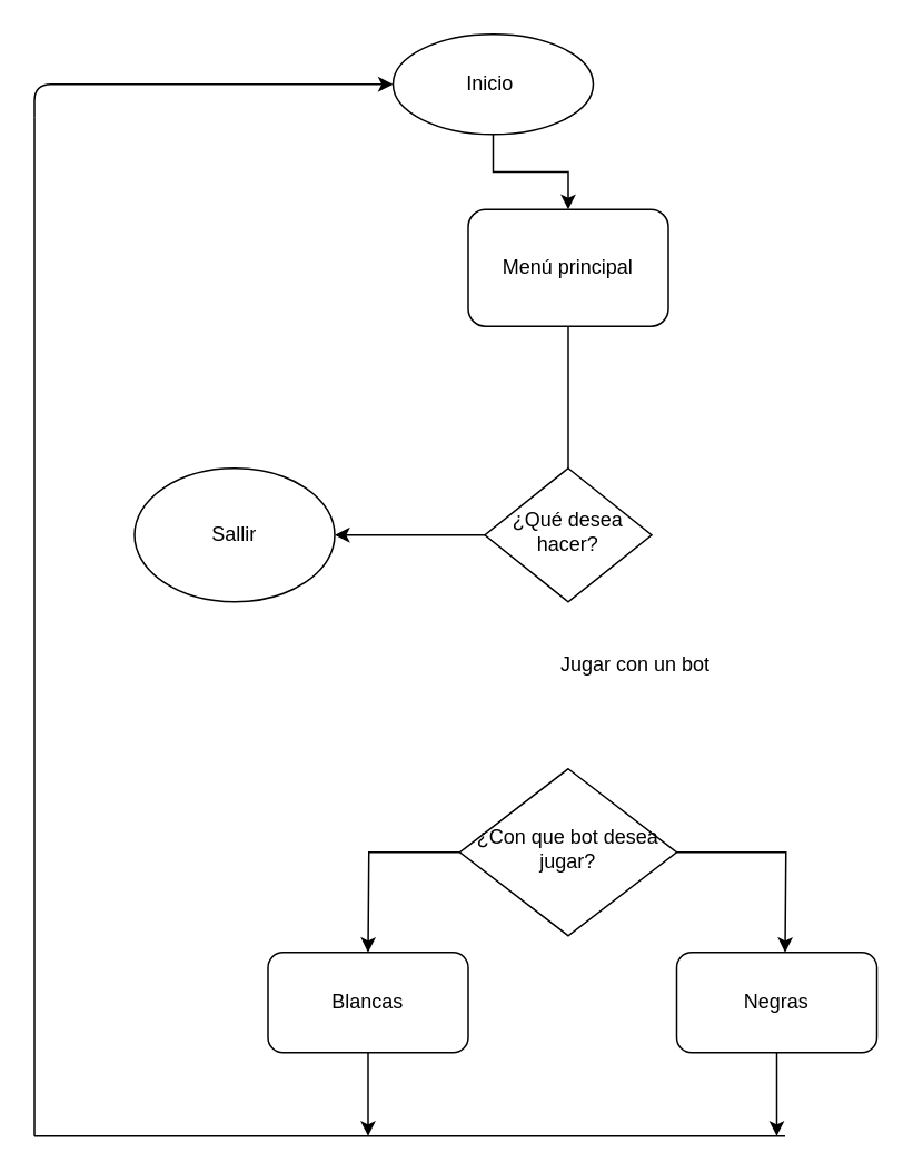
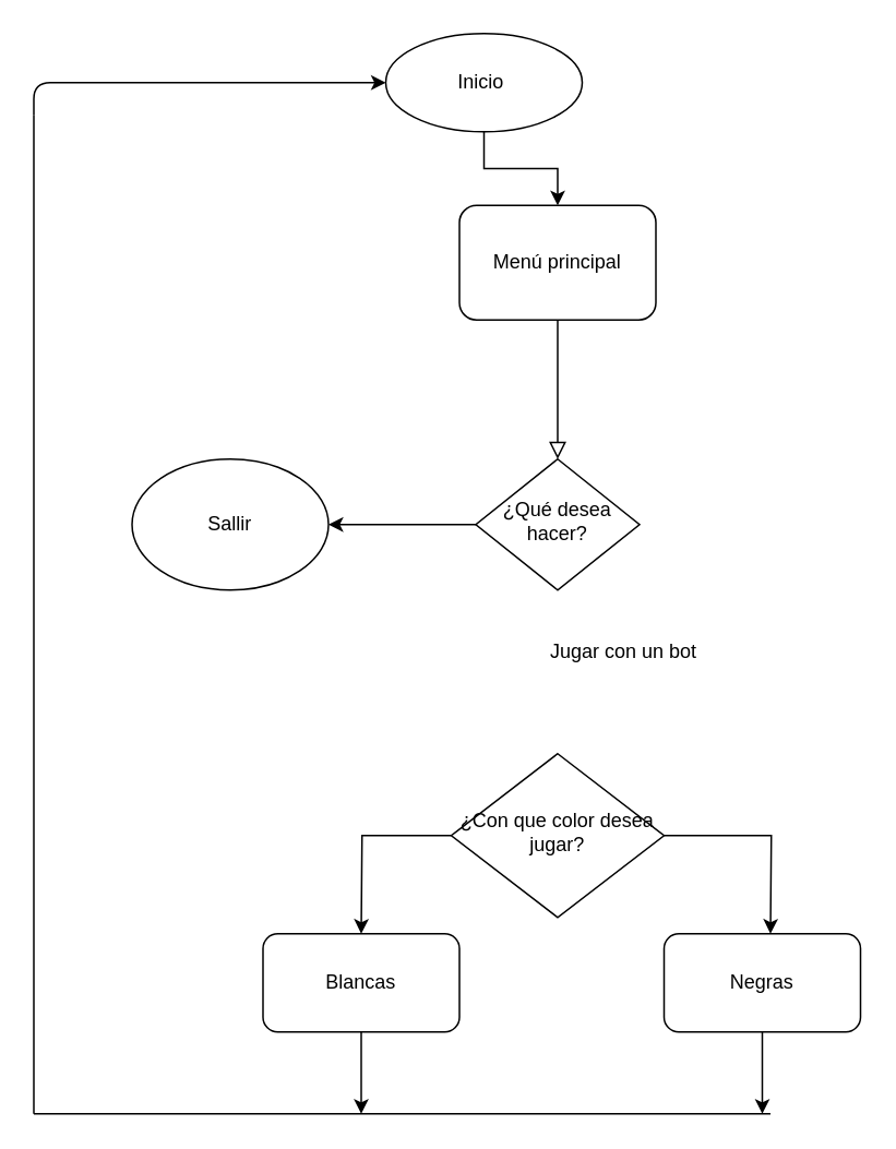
  <mxCell id="0" />
  <mxCell id="1" parent="0" />
- <mxCell id="2" value="" style="rounded=0;html=1;jettySize=auto;orthogonalLoop=1;fontSize=11;endArrow=none;endFill=0;endSize=8;strokeWidth=1;shadow=0;labelBackgroundColor=none;edgeStyle=orthogonalEdgeStyle;" parent="1" source="3" target="5" edge="1"><mxGeometry relative="1" as="geometry" /></mxCell>
+ <mxCell id="2" value="" style="rounded=0;html=1;jettySize=auto;orthogonalLoop=1;fontSize=11;endArrow=block;endFill=0;endSize=8;strokeWidth=1;shadow=0;labelBackgroundColor=none;edgeStyle=orthogonalEdgeStyle;" parent="1" source="3" target="5" edge="1"><mxGeometry relative="1" as="geometry" /></mxCell>
  <mxCell id="3" value="&lt;font style=&quot;vertical-align: inherit&quot;&gt;&lt;font style=&quot;vertical-align: inherit&quot;&gt;Menú principal&lt;/font&gt;&lt;/font&gt;" style="rounded=1;whiteSpace=wrap;html=1;fontSize=12;glass=0;strokeWidth=1;shadow=0;" parent="1" vertex="1"><mxGeometry x="280" y="125" width="120" height="70" as="geometry" /></mxCell>
  <mxCell id="4" style="edgeStyle=orthogonalEdgeStyle;rounded=0;orthogonalLoop=1;jettySize=auto;html=1;entryX=1;entryY=0.5;entryDx=0;entryDy=0;" edge="1" parent="1" source="5" target="11"><mxGeometry relative="1" as="geometry"><mxPoint x="240" y="290" as="targetPoint" /></mxGeometry></mxCell>
  <mxCell id="5" value="&lt;font style=&quot;vertical-align: inherit&quot;&gt;&lt;font style=&quot;vertical-align: inherit&quot;&gt;¿Qué desea hacer?&lt;/font&gt;&lt;/font&gt;" style="rhombus;whiteSpace=wrap;html=1;shadow=0;fontFamily=Helvetica;fontSize=12;align=center;strokeWidth=1;spacing=6;spacingTop=-4;" parent="1" vertex="1"><mxGeometry x="290" y="280" width="100" height="80" as="geometry" /></mxCell>
  <mxCell id="6" style="edgeStyle=orthogonalEdgeStyle;rounded=0;orthogonalLoop=1;jettySize=auto;html=1;" edge="1" parent="1" source="8"><mxGeometry relative="1" as="geometry"><mxPoint x="220" y="570" as="targetPoint" /></mxGeometry></mxCell>
  <mxCell id="7" style="edgeStyle=orthogonalEdgeStyle;rounded=0;orthogonalLoop=1;jettySize=auto;html=1;" edge="1" parent="1" source="8"><mxGeometry relative="1" as="geometry"><mxPoint x="470" y="570" as="targetPoint" /></mxGeometry></mxCell>
- <mxCell id="8" value="¿Con que bot desea jugar?" style="rhombus;whiteSpace=wrap;html=1;shadow=0;fontFamily=Helvetica;fontSize=12;align=center;strokeWidth=1;spacing=6;spacingTop=-4;" parent="1" vertex="1"><mxGeometry x="275" y="460" width="130" height="100" as="geometry" /></mxCell>
+ <mxCell id="8" value="¿Con que color desea jugar?" style="rhombus;whiteSpace=wrap;html=1;shadow=0;fontFamily=Helvetica;fontSize=12;align=center;strokeWidth=1;spacing=6;spacingTop=-4;" parent="1" vertex="1"><mxGeometry x="275" y="460" width="130" height="100" as="geometry" /></mxCell>
  <mxCell id="9" value="" style="edgeStyle=orthogonalEdgeStyle;rounded=0;orthogonalLoop=1;jettySize=auto;html=1;" edge="1" parent="1" source="10" target="3"><mxGeometry relative="1" as="geometry" /></mxCell>
  <mxCell id="10" value="&lt;font style=&quot;vertical-align: inherit&quot;&gt;&lt;font style=&quot;vertical-align: inherit&quot;&gt;Inicio&amp;nbsp;&lt;/font&gt;&lt;/font&gt;" style="ellipse;whiteSpace=wrap;html=1;" vertex="1" parent="1"><mxGeometry x="235" y="20" width="120" height="60" as="geometry" /></mxCell>
  <mxCell id="11" value="&lt;font style=&quot;vertical-align: inherit&quot;&gt;&lt;font style=&quot;vertical-align: inherit&quot;&gt;Sallir&lt;/font&gt;&lt;/font&gt;" style="ellipse;whiteSpace=wrap;html=1;" vertex="1" parent="1"><mxGeometry x="80" y="280" width="120" height="80" as="geometry" /></mxCell>
  <mxCell id="12" value="&lt;font style=&quot;vertical-align: inherit&quot;&gt;&lt;font style=&quot;vertical-align: inherit&quot;&gt;Jugar con un bot&lt;br&gt;&lt;br&gt;&lt;/font&gt;&lt;/font&gt;" style="text;html=1;align=center;verticalAlign=middle;resizable=0;points=[];autosize=1;" vertex="1" parent="1"><mxGeometry x="325" y="390" width="110" height="30" as="geometry" /></mxCell>
  <mxCell id="13" style="edgeStyle=orthogonalEdgeStyle;rounded=0;orthogonalLoop=1;jettySize=auto;html=1;" edge="1" parent="1" source="14"><mxGeometry relative="1" as="geometry"><mxPoint x="220" y="680" as="targetPoint" /></mxGeometry></mxCell>
  <mxCell id="14" value="Blancas" style="rounded=1;whiteSpace=wrap;html=1;" vertex="1" parent="1"><mxGeometry x="160" y="570" width="120" height="60" as="geometry" /></mxCell>
  <mxCell id="15" style="edgeStyle=orthogonalEdgeStyle;rounded=0;orthogonalLoop=1;jettySize=auto;html=1;" edge="1" parent="1" source="16"><mxGeometry relative="1" as="geometry"><mxPoint x="465" y="680" as="targetPoint" /></mxGeometry></mxCell>
  <mxCell id="16" value="Negras" style="rounded=1;whiteSpace=wrap;html=1;" vertex="1" parent="1"><mxGeometry x="405" y="570" width="120" height="60" as="geometry" /></mxCell>
  <mxCell id="17" value="" style="endArrow=none;html=1;" edge="1" parent="1"><mxGeometry width="50" height="50" relative="1" as="geometry"><mxPoint x="20" y="680" as="sourcePoint" /><mxPoint x="470" y="680" as="targetPoint" /></mxGeometry></mxCell>
  <mxCell id="18" value="" style="endArrow=classic;html=1;entryX=0;entryY=0.5;entryDx=0;entryDy=0;" edge="1" parent="1" target="10"><mxGeometry width="50" height="50" relative="1" as="geometry"><mxPoint x="20" y="70" as="sourcePoint" /><mxPoint x="360" y="420" as="targetPoint" /><Array as="points"><mxPoint x="20" y="50" /></Array></mxGeometry></mxCell>
  <mxCell id="19" value="" style="endArrow=none;html=1;" edge="1" parent="1"><mxGeometry width="50" height="50" relative="1" as="geometry"><mxPoint x="20" y="680" as="sourcePoint" /><mxPoint x="20" y="70" as="targetPoint" /></mxGeometry></mxCell>
